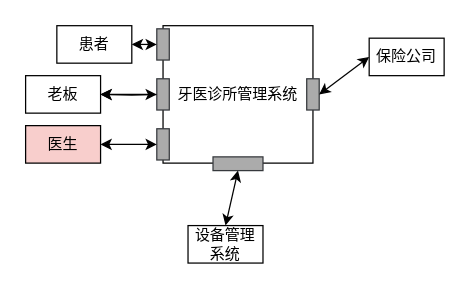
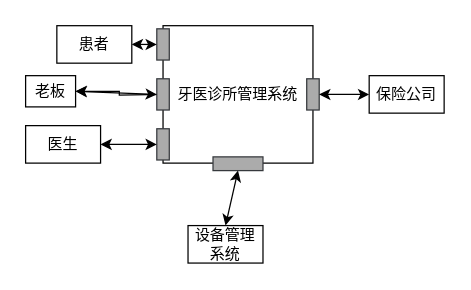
  <mxCell id="0" />
  <mxCell id="1" parent="0" />
  <mxCell id="2" value="" style="edgeStyle=orthogonalEdgeStyle;rounded=0;orthogonalLoop=1;jettySize=auto;html=1;" edge="1" parent="1" target="6"><mxGeometry relative="1" as="geometry"><mxPoint x="130" y="75" as="sourcePoint" /></mxGeometry></mxCell>
  <mxCell id="3" value="牙医诊所管理系统" style="rounded=0;whiteSpace=wrap;html=1;" vertex="1" parent="1"><mxGeometry x="130" y="20" width="120" height="110" as="geometry" /></mxCell>
- <mxCell id="4" value="医生" style="rounded=0;whiteSpace=wrap;html=1;fillColor=#f8cecc;" vertex="1" parent="1"><mxGeometry x="20" y="100" width="60" height="30" as="geometry" /></mxCell>
+ <mxCell id="4" value="医生" style="rounded=0;whiteSpace=wrap;html=1;" vertex="1" parent="1"><mxGeometry x="20" y="100" width="60" height="30" as="geometry" /></mxCell>
  <mxCell id="5" value="患者" style="rounded=0;whiteSpace=wrap;html=1;" vertex="1" parent="1"><mxGeometry x="45" y="20" width="60" height="30" as="geometry" /></mxCell>
- <mxCell id="6" value="老板" style="rounded=0;whiteSpace=wrap;html=1;" vertex="1" parent="1"><mxGeometry x="20" y="60" width="60" height="30" as="geometry" /></mxCell>
- <mxCell id="7" value="保险公司" style="rounded=0;whiteSpace=wrap;html=1;" vertex="1" parent="1"><mxGeometry x="295" y="30" width="60" height="30" as="geometry" /></mxCell>
+ <mxCell id="6" value="老板" style="rounded=0;whiteSpace=wrap;html=1;" vertex="1" parent="1"><mxGeometry x="20" y="60" width="40" height="25" as="geometry" /></mxCell>
+ <mxCell id="7" value="保险公司" style="rounded=0;whiteSpace=wrap;html=1;" vertex="1" parent="1"><mxGeometry x="295" y="60" width="60" height="30" as="geometry" /></mxCell>
  <mxCell id="8" value="设备管理系统" style="rounded=0;whiteSpace=wrap;html=1;" vertex="1" parent="1"><mxGeometry x="150" y="180" width="60" height="30" as="geometry" /></mxCell>
  <mxCell id="9" value="" style="rounded=0;whiteSpace=wrap;html=1;fillColor=#ABABAB;strokeColor=#36393d;" vertex="1" parent="1"><mxGeometry x="125" y="22.5" width="10" height="25" as="geometry" /></mxCell>
  <mxCell id="10" value="" style="rounded=0;whiteSpace=wrap;html=1;fillColor=#ABABAB;strokeColor=#36393d;" vertex="1" parent="1"><mxGeometry x="125" y="62.5" width="10" height="25" as="geometry" /></mxCell>
  <mxCell id="11" value="" style="rounded=0;whiteSpace=wrap;html=1;fillColor=#ABABAB;strokeColor=#36393d;" vertex="1" parent="1"><mxGeometry x="125" y="102.5" width="10" height="25" as="geometry" /></mxCell>
  <mxCell id="12" value="" style="rounded=0;whiteSpace=wrap;html=1;fillColor=#ABABAB;strokeColor=#36393d;" vertex="1" parent="1"><mxGeometry x="245" y="62.5" width="10" height="25" as="geometry" /></mxCell>
  <mxCell id="13" value="" style="rounded=0;whiteSpace=wrap;html=1;fillColor=#ABABAB;strokeColor=#36393d;" vertex="1" parent="1"><mxGeometry x="170" y="125" width="40" height="11" as="geometry" /></mxCell>
  <mxCell id="14" value="" style="endArrow=classic;startArrow=classic;html=1;rounded=0;entryX=0;entryY=0.5;entryDx=0;entryDy=0;exitX=1;exitY=0.5;exitDx=0;exitDy=0;" edge="1" parent="1" source="5" target="9"><mxGeometry width="50" height="50" relative="1" as="geometry"><mxPoint x="80" y="40" as="sourcePoint" /><mxPoint x="130" y="-10" as="targetPoint" /></mxGeometry></mxCell>
  <mxCell id="15" value="" style="endArrow=classic;startArrow=classic;html=1;rounded=0;entryX=0;entryY=0.5;entryDx=0;entryDy=0;exitX=1;exitY=0.5;exitDx=0;exitDy=0;" edge="1" parent="1" source="6" target="10"><mxGeometry width="50" height="50" relative="1" as="geometry"><mxPoint x="80" y="74" as="sourcePoint" /><mxPoint x="120" y="74" as="targetPoint" /></mxGeometry></mxCell>
  <mxCell id="16" value="" style="endArrow=classic;startArrow=classic;html=1;rounded=0;entryX=0;entryY=0.5;entryDx=0;entryDy=0;exitX=1;exitY=0.5;exitDx=0;exitDy=0;" edge="1" parent="1" source="4" target="11"><mxGeometry width="50" height="50" relative="1" as="geometry"><mxPoint x="100" y="41" as="sourcePoint" /><mxPoint x="140" y="41" as="targetPoint" /></mxGeometry></mxCell>
  <mxCell id="17" value="" style="endArrow=classic;startArrow=classic;html=1;rounded=0;exitX=0.5;exitY=0;exitDx=0;exitDy=0;entryX=0.5;entryY=1;entryDx=0;entryDy=0;" edge="1" parent="1" source="8" target="13"><mxGeometry width="50" height="50" relative="1" as="geometry"><mxPoint x="190" y="190" as="sourcePoint" /><mxPoint x="190" y="170" as="targetPoint" /></mxGeometry></mxCell>
  <mxCell id="18" value="" style="endArrow=classic;startArrow=classic;html=1;rounded=0;entryX=0;entryY=0.5;entryDx=0;entryDy=0;exitX=1;exitY=0.5;exitDx=0;exitDy=0;" edge="1" parent="1" source="12" target="7"><mxGeometry width="50" height="50" relative="1" as="geometry"><mxPoint x="264" y="50" as="sourcePoint" /><mxPoint x="-116" y="85" as="targetPoint" /></mxGeometry></mxCell>
